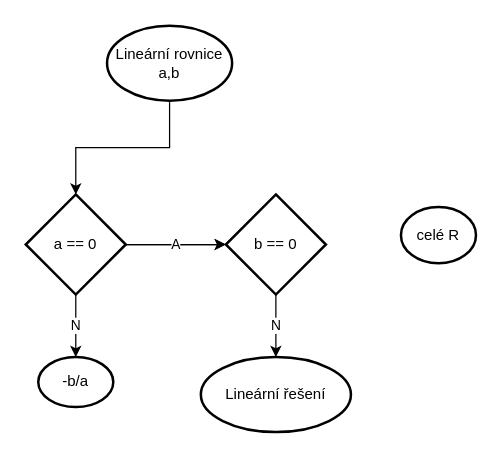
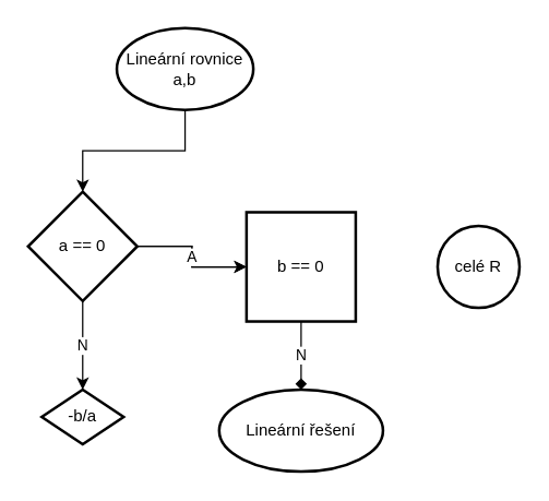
  <mxCell id="0" />
  <mxCell id="1" parent="0" />
  <mxCell id="2" value="" style="edgeStyle=orthogonalEdgeStyle;rounded=0;orthogonalLoop=1;jettySize=auto;html=1;" edge="1" parent="1" source="3" target="7"><mxGeometry relative="1" as="geometry" /></mxCell>
  <mxCell id="3" value="&lt;div&gt;Lineární rovnice&lt;/div&gt;&lt;div&gt;a,b&lt;br&gt;&lt;/div&gt;" style="strokeWidth=2;html=1;shape=mxgraph.flowchart.start_1;whiteSpace=wrap;" vertex="1" parent="1"><mxGeometry x="85" y="20" width="100" height="60" as="geometry" /></mxCell>
  <mxCell id="4" value="" style="edgeStyle=orthogonalEdgeStyle;rounded=0;orthogonalLoop=1;jettySize=auto;html=1;" edge="1" parent="1" source="7" target="9"><mxGeometry relative="1" as="geometry" /></mxCell>
  <mxCell id="5" value="A" style="edgeStyle=orthogonalEdgeStyle;rounded=0;orthogonalLoop=1;jettySize=auto;html=1;" edge="1" parent="1" source="7" target="9"><mxGeometry relative="1" as="geometry" /></mxCell>
  <mxCell id="6" value="N" style="edgeStyle=orthogonalEdgeStyle;rounded=0;orthogonalLoop=1;jettySize=auto;html=1;" edge="1" parent="1" source="7" target="12"><mxGeometry relative="1" as="geometry" /></mxCell>
- <mxCell id="7" value="a == 0" style="rhombus;whiteSpace=wrap;html=1;strokeWidth=2;" vertex="1" parent="1"><mxGeometry x="20" y="155" width="80" height="80" as="geometry" /></mxCell>
- <mxCell id="8" value="N" style="edgeStyle=orthogonalEdgeStyle;rounded=0;orthogonalLoop=1;jettySize=auto;html=1;" edge="1" parent="1" source="9" target="11"><mxGeometry relative="1" as="geometry" /></mxCell>
- <mxCell id="9" value="b == 0" style="rhombus;whiteSpace=wrap;html=1;strokeWidth=2;" vertex="1" parent="1"><mxGeometry x="180" y="155" width="80" height="80" as="geometry" /></mxCell>
- <mxCell id="10" value="celé R" style="ellipse;whiteSpace=wrap;html=1;strokeWidth=2;" vertex="1" parent="1"><mxGeometry x="320" y="165" width="60" height="45" as="geometry" /></mxCell>
+ <mxCell id="7" value="a == 0" style="rhombus;whiteSpace=wrap;html=1;strokeWidth=2;" vertex="1" parent="1"><mxGeometry x="20" y="140" width="80" height="80" as="geometry" /></mxCell>
+ <mxCell id="8" value="N" style="edgeStyle=orthogonalEdgeStyle;rounded=0;orthogonalLoop=1;jettySize=auto;html=1;endArrow=diamond;" edge="1" parent="1" source="9" target="11"><mxGeometry relative="1" as="geometry" /></mxCell>
+ <mxCell id="9" value="b == 0" style="whiteSpace=wrap;html=1;strokeWidth=2;rounded=0;" vertex="1" parent="1"><mxGeometry x="180" y="155" width="80" height="80" as="geometry" /></mxCell>
+ <mxCell id="10" value="celé R" style="ellipse;whiteSpace=wrap;html=1;strokeWidth=2;" vertex="1" parent="1"><mxGeometry x="320" y="165" width="60" height="60" as="geometry" /></mxCell>
  <mxCell id="11" value="Lineární řešení" style="ellipse;whiteSpace=wrap;html=1;strokeWidth=2;" vertex="1" parent="1"><mxGeometry x="160" y="285" width="120" height="60" as="geometry" /></mxCell>
- <mxCell id="12" value="-b/a" style="ellipse;whiteSpace=wrap;html=1;strokeWidth=2;" vertex="1" parent="1"><mxGeometry x="30" y="285" width="60" height="40" as="geometry" /></mxCell>
+ <mxCell id="12" value="-b/a" style="rhombus;whiteSpace=wrap;html=1;strokeWidth=2;" vertex="1" parent="1"><mxGeometry x="30" y="285" width="60" height="40" as="geometry" /></mxCell>
